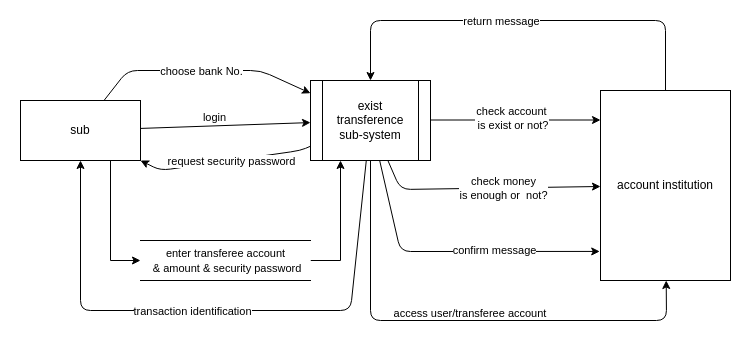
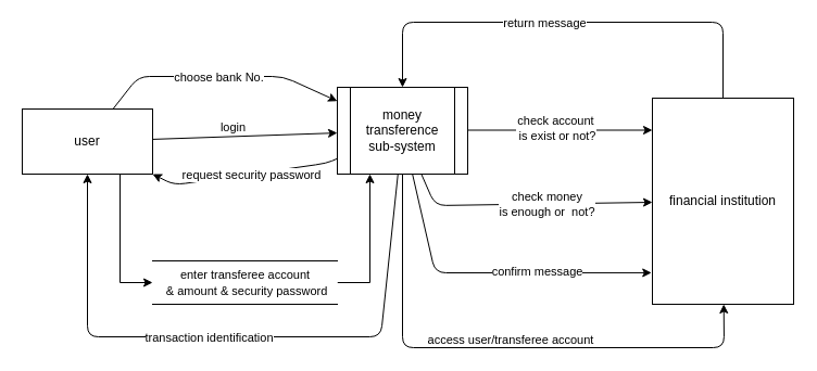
  <mxCell id="0" />
  <mxCell id="1" parent="0" />
- <mxCell id="2" value="exist transference&lt;br&gt;sub-system" style="shape=process;whiteSpace=wrap;html=1;backgroundOutline=1;" parent="1" vertex="1"><mxGeometry x="310" y="80" width="120" height="80" as="geometry" /></mxCell>
+ <mxCell id="2" value="money transference&lt;br&gt;sub-system" style="shape=process;whiteSpace=wrap;html=1;backgroundOutline=1;" parent="1" vertex="1"><mxGeometry x="310" y="80" width="120" height="80" as="geometry" /></mxCell>
  <mxCell id="3" style="edgeStyle=orthogonalEdgeStyle;rounded=0;orthogonalLoop=1;jettySize=auto;html=1;exitX=0.75;exitY=1;exitDx=0;exitDy=0;entryX=0;entryY=0.5;entryDx=0;entryDy=0;" parent="1" source="4" target="21" edge="1"><mxGeometry relative="1" as="geometry" /></mxCell>
- <mxCell id="4" value="sub" style="rounded=0;whiteSpace=wrap;html=1;" parent="1" vertex="1"><mxGeometry x="20" y="100" width="120" height="60" as="geometry" /></mxCell>
- <mxCell id="5" value="account institution" style="rounded=0;whiteSpace=wrap;html=1;" parent="1" vertex="1"><mxGeometry x="600" y="90" width="130" height="190" as="geometry" /></mxCell>
+ <mxCell id="4" value="user" style="rounded=0;whiteSpace=wrap;html=1;" parent="1" vertex="1"><mxGeometry x="20" y="100" width="120" height="60" as="geometry" /></mxCell>
+ <mxCell id="5" value="financial institution" style="rounded=0;whiteSpace=wrap;html=1;" parent="1" vertex="1"><mxGeometry x="600" y="90" width="130" height="190" as="geometry" /></mxCell>
  <mxCell id="6" value="" style="endArrow=classic;html=1;exitX=0.5;exitY=1;exitDx=0;exitDy=0;" parent="1" source="2" target="5" edge="1"><mxGeometry width="50" height="50" relative="1" as="geometry"><mxPoint x="350" y="-50" as="sourcePoint" /><mxPoint x="400" y="-100" as="targetPoint" /><Array as="points"><mxPoint x="370" y="320" /><mxPoint x="666" y="320" /></Array></mxGeometry></mxCell>
  <mxCell id="7" value="access user/transferee account&amp;nbsp;" style="edgeLabel;html=1;align=center;verticalAlign=middle;resizable=0;points=[];" parent="6" vertex="1" connectable="0"><mxGeometry x="0.307" relative="1" as="geometry"><mxPoint x="-64.0" y="-7.67" as="offset" /></mxGeometry></mxCell>
  <mxCell id="8" value="" style="endArrow=classic;html=1;startArrow=none;startFill=0;" parent="1" source="2" target="5" edge="1"><mxGeometry width="50" height="50" relative="1" as="geometry"><mxPoint x="370" y="0" as="sourcePoint" /><mxPoint x="420" y="-50" as="targetPoint" /><Array as="points"><mxPoint x="400" y="189" /></Array></mxGeometry></mxCell>
  <mxCell id="9" value="check money &lt;br&gt;is enough or&amp;nbsp; not?" style="edgeLabel;html=1;align=center;verticalAlign=middle;resizable=0;points=[];" parent="8" vertex="1" connectable="0"><mxGeometry x="-0.444" y="1" relative="1" as="geometry"><mxPoint x="70.09" as="offset" /></mxGeometry></mxCell>
  <mxCell id="10" value="" style="endArrow=classic;html=1;" parent="1" edge="1"><mxGeometry width="50" height="50" relative="1" as="geometry"><mxPoint x="430" y="119.5" as="sourcePoint" /><mxPoint x="600" y="119.5" as="targetPoint" /><Array as="points" /></mxGeometry></mxCell>
  <mxCell id="11" value="check account&lt;br&gt;&amp;nbsp;is exist or not?" style="edgeLabel;html=1;align=center;verticalAlign=middle;resizable=0;points=[];" parent="10" vertex="1" connectable="0"><mxGeometry x="0.358" y="-2" relative="1" as="geometry"><mxPoint x="-35" y="-4.01" as="offset" /></mxGeometry></mxCell>
  <mxCell id="12" value="" style="endArrow=classic;html=1;" parent="1" source="4" target="2" edge="1"><mxGeometry width="50" height="50" relative="1" as="geometry"><mxPoint x="370" y="0" as="sourcePoint" /><mxPoint x="420" y="-50" as="targetPoint" /><Array as="points" /></mxGeometry></mxCell>
  <mxCell id="13" value="login" style="edgeLabel;html=1;align=center;verticalAlign=middle;resizable=0;points=[];" parent="12" vertex="1" connectable="0"><mxGeometry x="-0.594" relative="1" as="geometry"><mxPoint x="38.82" y="-9.76" as="offset" /></mxGeometry></mxCell>
  <mxCell id="14" value="" style="endArrow=classic;html=1;" parent="1" source="2" target="4" edge="1"><mxGeometry width="50" height="50" relative="1" as="geometry"><mxPoint x="403" y="200" as="sourcePoint" /><mxPoint x="170" y="200" as="targetPoint" /><Array as="points"><mxPoint x="300" y="150" /><mxPoint x="160" y="170" /></Array></mxGeometry></mxCell>
  <mxCell id="15" value="request security password" style="edgeLabel;html=1;align=center;verticalAlign=middle;resizable=0;points=[];" parent="14" vertex="1" connectable="0"><mxGeometry x="0.059" relative="1" as="geometry"><mxPoint x="10.31" y="-1.47" as="offset" /></mxGeometry></mxCell>
  <mxCell id="16" value="" style="endArrow=classic;html=1;entryX=-0.006;entryY=0.847;entryDx=0;entryDy=0;entryPerimeter=0;" parent="1" source="2" target="5" edge="1"><mxGeometry width="50" height="50" relative="1" as="geometry"><mxPoint x="600" y="190" as="sourcePoint" /><mxPoint x="650" y="140" as="targetPoint" /><Array as="points"><mxPoint x="400" y="251" /></Array></mxGeometry></mxCell>
  <mxCell id="17" value="confirm message" style="edgeLabel;html=1;align=center;verticalAlign=middle;resizable=0;points=[];" parent="16" vertex="1" connectable="0"><mxGeometry x="-0.552" y="2" relative="1" as="geometry"><mxPoint x="98" y="26.0" as="offset" /></mxGeometry></mxCell>
  <mxCell id="18" value="" style="endArrow=classic;html=1;" parent="1" source="2" target="4" edge="1"><mxGeometry width="50" height="50" relative="1" as="geometry"><mxPoint x="640" y="89.515" as="sourcePoint" /><mxPoint x="170" y="99.996" as="targetPoint" /><Array as="points"><mxPoint x="350" y="310" /><mxPoint x="80" y="310" /></Array></mxGeometry></mxCell>
  <mxCell id="19" value="transaction identification" style="edgeLabel;html=1;align=center;verticalAlign=middle;resizable=0;points=[];" parent="18" vertex="1" connectable="0"><mxGeometry x="0.294" y="2" relative="1" as="geometry"><mxPoint x="59.24" y="-2" as="offset" /></mxGeometry></mxCell>
  <mxCell id="20" style="edgeStyle=orthogonalEdgeStyle;rounded=0;orthogonalLoop=1;jettySize=auto;html=1;exitX=1;exitY=0.5;exitDx=0;exitDy=0;entryX=0.25;entryY=1;entryDx=0;entryDy=0;" parent="1" source="21" target="2" edge="1"><mxGeometry relative="1" as="geometry" /></mxCell>
  <mxCell id="21" value="&lt;span style=&quot;font-size: 11px ; background-color: rgb(255 , 255 , 255)&quot;&gt;enter transferee account&lt;br&gt;&amp;nbsp;&amp;amp; amount &amp;amp; security password&lt;/span&gt;&lt;span style=&quot;font-size: 11px ; background-color: rgb(255 , 255 , 255)&quot;&gt;&lt;br&gt;&lt;/span&gt;" style="html=1;dashed=0;whitespace=wrap;shape=partialRectangle;right=0;left=0;" parent="1" vertex="1"><mxGeometry x="140" y="240" width="170" height="40" as="geometry" /></mxCell>
  <mxCell id="22" value="" style="endArrow=classic;html=1;" edge="1" parent="1" source="5" target="2"><mxGeometry width="50" height="50" relative="1" as="geometry"><mxPoint x="650" y="70" as="sourcePoint" /><mxPoint x="700" y="20" as="targetPoint" /><Array as="points"><mxPoint x="665" y="20" /><mxPoint x="370" y="20" /></Array></mxGeometry></mxCell>
  <mxCell id="23" value="return message" style="edgeLabel;html=1;align=center;verticalAlign=middle;resizable=0;points=[];" vertex="1" connectable="0" parent="22"><mxGeometry x="0.366" y="2" relative="1" as="geometry"><mxPoint x="55" y="-2" as="offset" /></mxGeometry></mxCell>
  <mxCell id="24" value="" style="endArrow=classic;html=1;" edge="1" parent="1" source="4" target="2"><mxGeometry width="50" height="50" relative="1" as="geometry"><mxPoint x="180" y="50" as="sourcePoint" /><mxPoint x="290" y="50" as="targetPoint" /><Array as="points"><mxPoint x="127" y="70" /><mxPoint x="260" y="70" /></Array></mxGeometry></mxCell>
  <mxCell id="25" value="choose bank No." style="edgeLabel;html=1;align=center;verticalAlign=middle;resizable=0;points=[];" vertex="1" connectable="0" parent="24"><mxGeometry x="-0.328" relative="1" as="geometry"><mxPoint x="35.11" as="offset" /></mxGeometry></mxCell>
